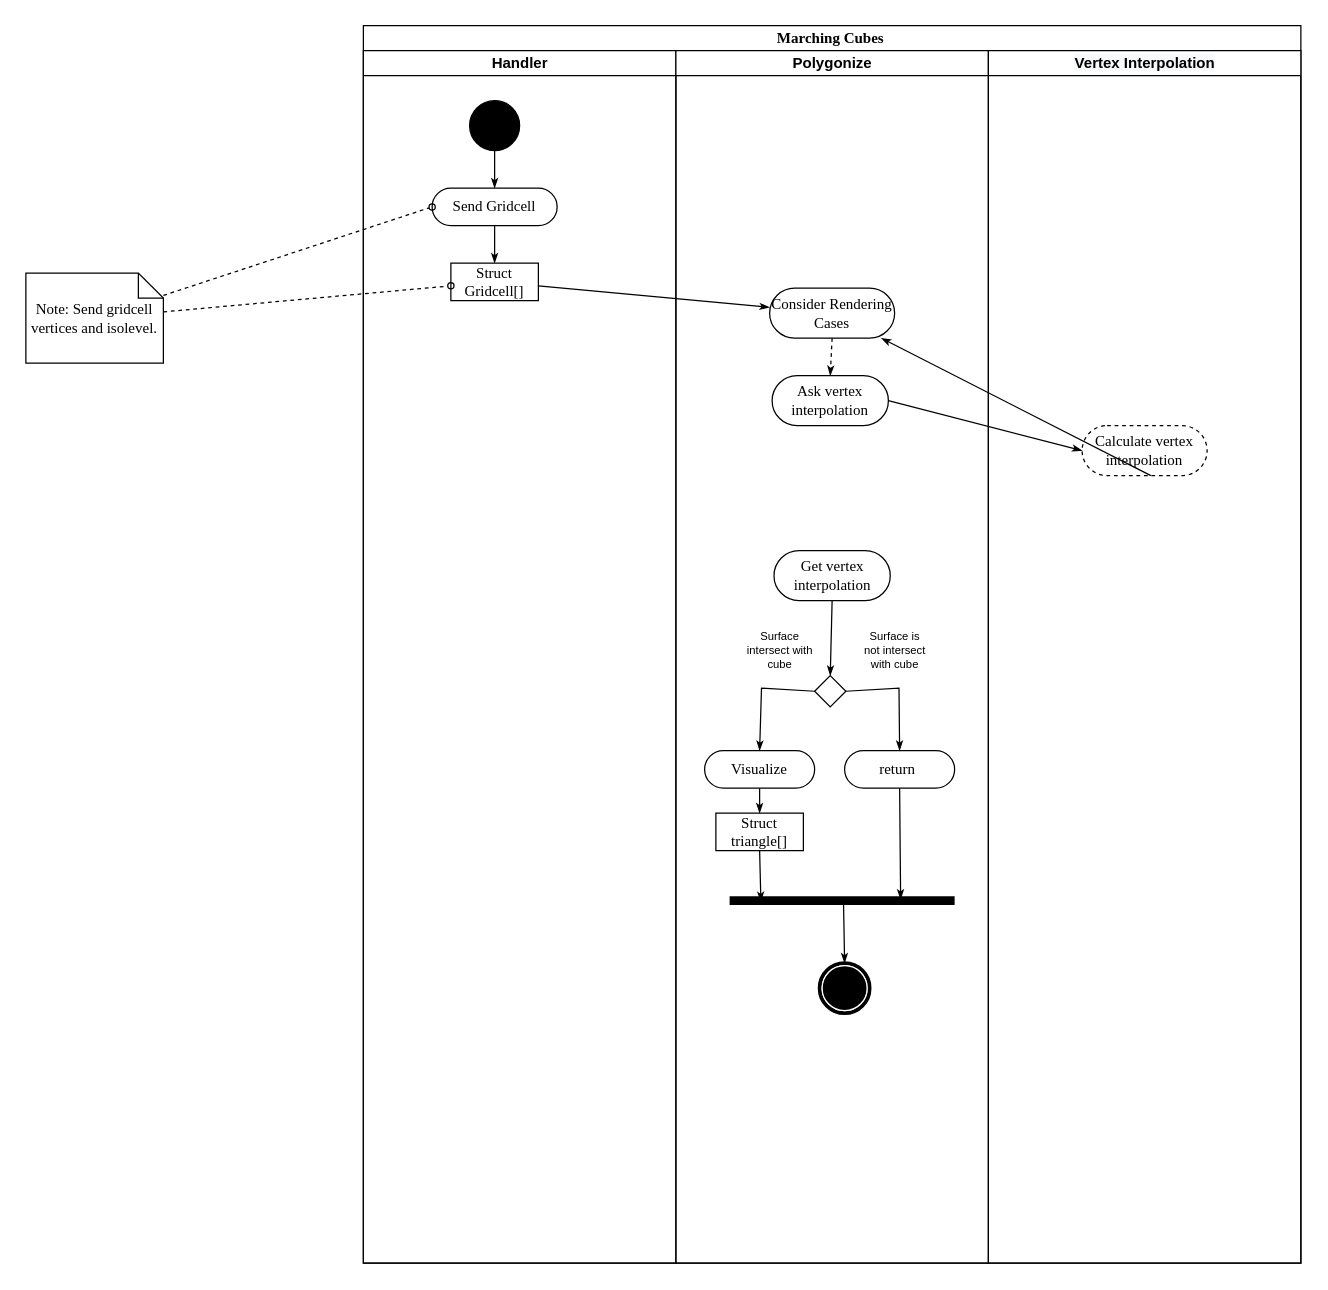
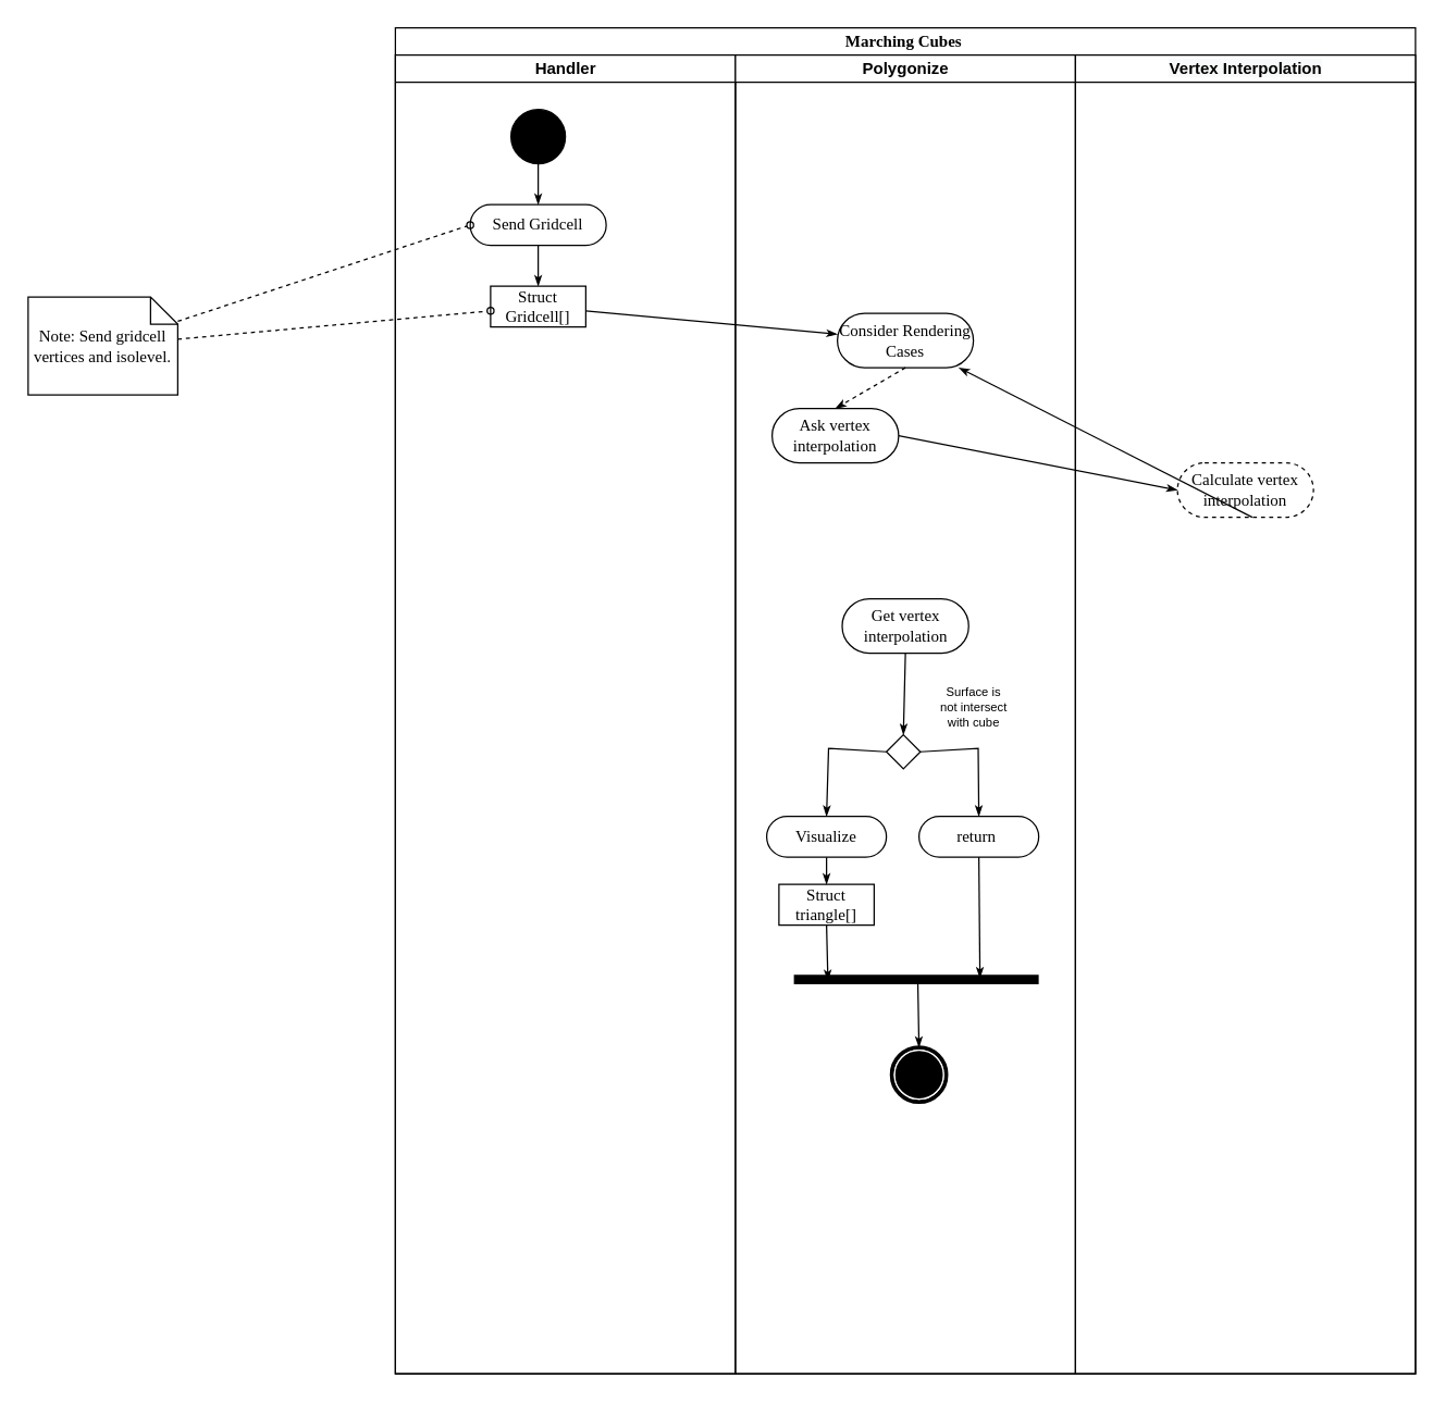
  <mxCell id="0" />
  <mxCell id="1" parent="0" />
  <mxCell id="2" value="Marching Cubes&amp;nbsp;" style="swimlane;html=1;childLayout=stackLayout;startSize=20;rounded=0;shadow=0;comic=0;labelBackgroundColor=none;strokeWidth=1;fontFamily=Verdana;fontSize=12;align=center;" parent="1" vertex="1"><mxGeometry x="290" y="20" width="750" height="990" as="geometry" /></mxCell>
  <mxCell id="3" value="Handler" style="swimlane;html=1;startSize=20;" parent="2" vertex="1"><mxGeometry y="20" width="250" height="970" as="geometry" /></mxCell>
  <mxCell id="4" style="edgeStyle=none;rounded=0;html=1;labelBackgroundColor=none;startArrow=none;startFill=0;startSize=5;endArrow=classicThin;endFill=1;endSize=5;jettySize=auto;orthogonalLoop=1;strokeWidth=1;fontFamily=Verdana;fontSize=12;exitX=0.5;exitY=1;exitDx=0;exitDy=0;" parent="3" source="7" target="5" edge="1"><mxGeometry relative="1" as="geometry"><mxPoint x="148.75" y="250" as="sourcePoint" /></mxGeometry></mxCell>
  <mxCell id="5" value="Struct Gridcell[]" style="rounded=0;whiteSpace=wrap;html=1;shadow=0;comic=0;labelBackgroundColor=none;strokeWidth=1;fontFamily=Verdana;fontSize=12;align=center;arcSize=50;" parent="3" vertex="1"><mxGeometry x="70" y="170" width="70" height="30" as="geometry" /></mxCell>
  <mxCell id="6" value="" style="ellipse;whiteSpace=wrap;html=1;rounded=0;shadow=0;comic=0;labelBackgroundColor=none;strokeWidth=1;fillColor=#000000;fontFamily=Verdana;fontSize=12;align=center;" parent="3" vertex="1"><mxGeometry x="85" y="40" width="40" height="40" as="geometry" /></mxCell>
  <mxCell id="7" value="Send Gridcell" style="rounded=1;whiteSpace=wrap;html=1;shadow=0;comic=0;labelBackgroundColor=none;strokeWidth=1;fontFamily=Verdana;fontSize=12;align=center;arcSize=50;" parent="3" vertex="1"><mxGeometry x="55" y="110" width="100" height="30" as="geometry" /></mxCell>
  <mxCell id="8" style="edgeStyle=orthogonalEdgeStyle;rounded=0;html=1;labelBackgroundColor=none;startArrow=none;startFill=0;startSize=5;endArrow=classicThin;endFill=1;endSize=5;jettySize=auto;orthogonalLoop=1;strokeWidth=1;fontFamily=Verdana;fontSize=12" parent="3" source="6" target="7" edge="1"><mxGeometry relative="1" as="geometry" /></mxCell>
  <mxCell id="9" value="Polygonize" style="swimlane;html=1;startSize=20;" parent="2" vertex="1"><mxGeometry x="250" y="20" width="250" height="970" as="geometry" /></mxCell>
  <mxCell id="10" value="Consider Rendering Cases" style="rounded=1;whiteSpace=wrap;html=1;shadow=0;comic=0;labelBackgroundColor=none;strokeWidth=1;fontFamily=Verdana;fontSize=12;align=center;arcSize=50;" parent="9" vertex="1"><mxGeometry x="75" y="190" width="100" height="40" as="geometry" /></mxCell>
  <mxCell id="11" value="" style="rhombus;whiteSpace=wrap;html=1;strokeWidth=1;" vertex="1" parent="9"><mxGeometry x="111" y="500" width="25" height="25" as="geometry" /></mxCell>
- <mxCell id="12" value="&lt;font style=&quot;font-size: 9px&quot;&gt;Surface intersect with cube&lt;/font&gt;" style="text;html=1;strokeColor=none;fillColor=none;align=center;verticalAlign=middle;whiteSpace=wrap;rounded=0;fontSize=9;" vertex="1" parent="9"><mxGeometry x="56" y="460" width="55" height="40" as="geometry" /></mxCell>
  <mxCell id="13" value="&lt;font style=&quot;font-size: 9px;&quot;&gt;Surface is not intersect with cube&lt;/font&gt;" style="text;html=1;strokeColor=none;fillColor=none;align=center;verticalAlign=middle;whiteSpace=wrap;rounded=0;fontSize=9;" vertex="1" parent="9"><mxGeometry x="148.5" y="460" width="53" height="40" as="geometry" /></mxCell>
- <mxCell id="14" value="Ask vertex interpolation" style="rounded=1;whiteSpace=wrap;html=1;shadow=0;comic=0;labelBackgroundColor=none;strokeWidth=1;fontFamily=Verdana;fontSize=12;align=center;arcSize=50;" vertex="1" parent="9"><mxGeometry x="77" y="260" width="93" height="40" as="geometry" /></mxCell>
+ <mxCell id="14" value="Ask vertex interpolation" style="rounded=1;whiteSpace=wrap;html=1;shadow=0;comic=0;labelBackgroundColor=none;strokeWidth=1;fontFamily=Verdana;fontSize=12;align=center;arcSize=50;" vertex="1" parent="9"><mxGeometry x="27" y="260" width="93" height="40" as="geometry" /></mxCell>
  <mxCell id="15" style="edgeStyle=none;rounded=0;html=1;labelBackgroundColor=none;startArrow=none;startFill=0;startSize=5;endArrow=classicThin;endFill=1;endSize=5;jettySize=auto;orthogonalLoop=1;strokeWidth=1;fontFamily=Verdana;fontSize=12;entryX=0.5;entryY=0;entryDx=0;entryDy=0;exitX=0.5;exitY=1;exitDx=0;exitDy=0;dashed=1;" edge="1" parent="9" source="10" target="14"><mxGeometry relative="1" as="geometry"><mxPoint x="-100" y="198.241" as="sourcePoint" /><mxPoint x="85" y="215.37" as="targetPoint" /></mxGeometry></mxCell>
  <mxCell id="16" value="Get vertex interpolation" style="rounded=1;whiteSpace=wrap;html=1;shadow=0;comic=0;labelBackgroundColor=none;strokeWidth=1;fontFamily=Verdana;fontSize=12;align=center;arcSize=50;" vertex="1" parent="9"><mxGeometry x="78.5" y="400" width="93" height="40" as="geometry" /></mxCell>
  <mxCell id="17" style="edgeStyle=none;rounded=0;html=1;labelBackgroundColor=none;startArrow=none;startFill=0;startSize=5;endArrow=classicThin;endFill=1;endSize=5;jettySize=auto;orthogonalLoop=1;strokeWidth=1;fontFamily=Verdana;fontSize=12;entryX=0.5;entryY=0;entryDx=0;entryDy=0;exitX=0.5;exitY=1;exitDx=0;exitDy=0;" edge="1" parent="9" source="16" target="11"><mxGeometry relative="1" as="geometry"><mxPoint x="350" y="420" as="sourcePoint" /><mxPoint x="125.9" y="350.14" as="targetPoint" /></mxGeometry></mxCell>
  <mxCell id="18" value="Visualize" style="rounded=1;whiteSpace=wrap;html=1;shadow=0;comic=0;labelBackgroundColor=none;strokeWidth=1;fontFamily=Verdana;fontSize=12;align=center;arcSize=50;" vertex="1" parent="9"><mxGeometry x="23" y="560" width="88" height="30" as="geometry" /></mxCell>
  <mxCell id="19" value="return&amp;nbsp;" style="rounded=1;whiteSpace=wrap;html=1;shadow=0;comic=0;labelBackgroundColor=none;strokeWidth=1;fontFamily=Verdana;fontSize=12;align=center;arcSize=50;" vertex="1" parent="9"><mxGeometry x="135" y="560" width="88" height="30" as="geometry" /></mxCell>
  <mxCell id="20" style="edgeStyle=none;rounded=0;html=1;labelBackgroundColor=none;startArrow=none;startFill=0;startSize=5;endArrow=classicThin;endFill=1;endSize=5;jettySize=auto;orthogonalLoop=1;strokeWidth=1;fontFamily=Verdana;fontSize=12;exitX=0;exitY=0.5;exitDx=0;exitDy=0;entryX=0.5;entryY=0;entryDx=0;entryDy=0;" edge="1" parent="9" source="11" target="18"><mxGeometry relative="1" as="geometry"><mxPoint x="108.5" y="510" as="sourcePoint" /><mxPoint x="68.5" y="550" as="targetPoint" /><Array as="points"><mxPoint x="68.5" y="510" /></Array></mxGeometry></mxCell>
  <mxCell id="21" style="edgeStyle=none;rounded=0;html=1;labelBackgroundColor=none;startArrow=none;startFill=0;startSize=5;endArrow=classicThin;endFill=1;endSize=5;jettySize=auto;orthogonalLoop=1;strokeWidth=1;fontFamily=Verdana;fontSize=12;exitX=1;exitY=0.5;exitDx=0;exitDy=0;entryX=0.5;entryY=0;entryDx=0;entryDy=0;" edge="1" parent="9" source="11" target="19"><mxGeometry relative="1" as="geometry"><mxPoint x="118.5" y="520" as="sourcePoint" /><mxPoint x="178.5" y="550" as="targetPoint" /><Array as="points"><mxPoint x="178.5" y="510" /></Array></mxGeometry></mxCell>
  <mxCell id="22" value="" style="shape=mxgraph.bpmn.shape;html=1;verticalLabelPosition=bottom;labelBackgroundColor=#ffffff;verticalAlign=top;perimeter=ellipsePerimeter;outline=end;symbol=terminate;rounded=0;shadow=0;comic=0;strokeWidth=1;fontFamily=Verdana;fontSize=12;align=center;" parent="9" vertex="1"><mxGeometry x="115" y="730" width="40" height="40" as="geometry" /></mxCell>
  <mxCell id="23" value="" style="line;strokeWidth=7;fillColor=none;align=left;verticalAlign=middle;spacingTop=-1;spacingLeft=3;spacingRight=3;rotatable=0;labelPosition=right;points=[];portConstraint=eastwest;" vertex="1" parent="9"><mxGeometry x="43" y="670" width="180" height="20" as="geometry" /></mxCell>
  <mxCell id="24" style="edgeStyle=none;rounded=0;html=1;labelBackgroundColor=none;startArrow=none;startFill=0;startSize=5;endArrow=classicThin;endFill=1;endSize=5;jettySize=auto;orthogonalLoop=1;strokeWidth=1;fontFamily=Verdana;fontSize=12;exitX=0.506;exitY=0.479;exitDx=0;exitDy=0;exitPerimeter=0;entryX=0.5;entryY=0;entryDx=0;entryDy=0;" parent="9" source="23" target="22" edge="1"><mxGeometry relative="1" as="geometry"><mxPoint x="137" y="670" as="sourcePoint" /><mxPoint x="138" y="720" as="targetPoint" /></mxGeometry></mxCell>
  <mxCell id="25" style="edgeStyle=none;rounded=0;html=1;labelBackgroundColor=none;startArrow=none;startFill=0;startSize=5;endArrow=classicThin;endFill=1;endSize=5;jettySize=auto;orthogonalLoop=1;strokeWidth=1;fontFamily=Verdana;fontSize=12;exitX=0.5;exitY=1;exitDx=0;exitDy=0;entryX=0.76;entryY=0.45;entryDx=0;entryDy=0;entryPerimeter=0;" edge="1" parent="9" source="19" target="23"><mxGeometry relative="1" as="geometry"><mxPoint x="155.58" y="669.58" as="sourcePoint" /><mxPoint x="155" y="750" as="targetPoint" /></mxGeometry></mxCell>
  <mxCell id="26" value="Struct triangle[]" style="rounded=0;whiteSpace=wrap;html=1;shadow=0;comic=0;labelBackgroundColor=none;strokeWidth=1;fontFamily=Verdana;fontSize=12;align=center;arcSize=50;" vertex="1" parent="9"><mxGeometry x="32" y="610" width="70" height="30" as="geometry" /></mxCell>
  <mxCell id="27" style="edgeStyle=none;rounded=0;html=1;labelBackgroundColor=none;startArrow=none;startFill=0;startSize=5;endArrow=classicThin;endFill=1;endSize=5;jettySize=auto;orthogonalLoop=1;strokeWidth=1;fontFamily=Verdana;fontSize=12;exitX=0.5;exitY=1;exitDx=0;exitDy=0;entryX=0.5;entryY=0;entryDx=0;entryDy=0;" edge="1" parent="9" source="18" target="26"><mxGeometry relative="1" as="geometry"><mxPoint x="44.58" y="669.58" as="sourcePoint" /><mxPoint x="44" y="750" as="targetPoint" /></mxGeometry></mxCell>
  <mxCell id="28" style="edgeStyle=none;rounded=0;html=1;labelBackgroundColor=none;startArrow=none;startFill=0;startSize=5;endArrow=classicThin;endFill=1;endSize=5;jettySize=auto;orthogonalLoop=1;strokeWidth=1;fontFamily=Verdana;fontSize=12;exitX=0.5;exitY=1;exitDx=0;exitDy=0;entryX=0.139;entryY=0.545;entryDx=0;entryDy=0;entryPerimeter=0;" edge="1" parent="9" source="26" target="23"><mxGeometry relative="1" as="geometry"><mxPoint x="77" y="600" as="sourcePoint" /><mxPoint x="77" y="620" as="targetPoint" /></mxGeometry></mxCell>
  <mxCell id="29" value="&lt;pre style=&quot;line-height: 15.6px ; font-family: &amp;#34;courier&amp;#34; , monospace ; font-size: small ; font-weight: 400 ; background-color: rgb(255 , 255 , 255)&quot;&gt;&lt;span style=&quot;font-family: &amp;#34;helvetica&amp;#34; ; font-size: 12px ; font-weight: 700 ; white-space: nowrap ; background-color: rgb(248 , 249 , 250)&quot;&gt;Vertex Interpolation&lt;/span&gt;&lt;br&gt;&lt;/pre&gt;" style="swimlane;html=1;startSize=20;" parent="2" vertex="1"><mxGeometry x="500" y="20" width="250" height="970" as="geometry" /></mxCell>
  <mxCell id="30" value="Calculate vertex interpolation" style="rounded=1;whiteSpace=wrap;html=1;shadow=0;comic=0;labelBackgroundColor=none;strokeWidth=1;fontFamily=Verdana;fontSize=12;align=center;arcSize=50;dashed=1;" vertex="1" parent="29"><mxGeometry x="75" y="300" width="100" height="40" as="geometry" /></mxCell>
  <mxCell id="31" style="edgeStyle=none;rounded=0;html=1;labelBackgroundColor=none;startArrow=none;startFill=0;startSize=5;endArrow=classicThin;endFill=1;endSize=5;jettySize=auto;orthogonalLoop=1;strokeWidth=1;fontFamily=Verdana;fontSize=12" parent="2" source="5" target="10" edge="1"><mxGeometry relative="1" as="geometry" /></mxCell>
  <mxCell id="32" style="edgeStyle=none;rounded=0;html=1;labelBackgroundColor=none;startArrow=none;startFill=0;startSize=5;endArrow=classicThin;endFill=1;endSize=5;jettySize=auto;orthogonalLoop=1;strokeWidth=1;fontFamily=Verdana;fontSize=12;entryX=0;entryY=0.5;entryDx=0;entryDy=0;exitX=1;exitY=0.5;exitDx=0;exitDy=0;" edge="1" parent="2" source="14" target="30"><mxGeometry relative="1" as="geometry"><mxPoint x="150" y="218.241" as="sourcePoint" /><mxPoint x="335" y="235.37" as="targetPoint" /></mxGeometry></mxCell>
  <mxCell id="33" style="edgeStyle=none;rounded=0;html=1;labelBackgroundColor=none;startArrow=none;startFill=0;startSize=5;endArrow=classicThin;endFill=1;endSize=5;jettySize=auto;orthogonalLoop=1;strokeWidth=1;fontFamily=Verdana;fontSize=12;exitX=0.55;exitY=1;exitDx=0;exitDy=0;exitPerimeter=0;" edge="1" parent="2" source="30" target="10"><mxGeometry relative="1" as="geometry"><mxPoint x="610" y="450" as="sourcePoint" /><mxPoint x="379.5" y="465" as="targetPoint" /></mxGeometry></mxCell>
  <mxCell id="34" value="Note: Send gridcell vertices and isolevel." style="shape=note;whiteSpace=wrap;html=1;rounded=0;shadow=0;comic=0;labelBackgroundColor=none;strokeWidth=1;fontFamily=Verdana;fontSize=12;align=center;size=20;" parent="1" vertex="1"><mxGeometry x="20" y="218" width="110" height="72" as="geometry" /></mxCell>
  <mxCell id="35" style="edgeStyle=none;rounded=0;html=1;labelBackgroundColor=none;startArrow=none;startFill=0;startSize=5;endArrow=oval;endFill=0;endSize=5;jettySize=auto;orthogonalLoop=1;strokeWidth=1;fontFamily=Verdana;fontSize=12;dashed=1;entryX=0;entryY=0.5;entryDx=0;entryDy=0;" parent="1" source="34" target="7" edge="1"><mxGeometry relative="1" as="geometry"><mxPoint x="380" y="270.102" as="targetPoint" /></mxGeometry></mxCell>
  <mxCell id="36" style="edgeStyle=none;rounded=0;html=1;dashed=1;labelBackgroundColor=none;startArrow=none;startFill=0;startSize=5;endArrow=oval;endFill=0;endSize=5;jettySize=auto;orthogonalLoop=1;strokeWidth=1;fontFamily=Verdana;fontSize=12" parent="1" source="34" target="5" edge="1"><mxGeometry relative="1" as="geometry" /></mxCell>
